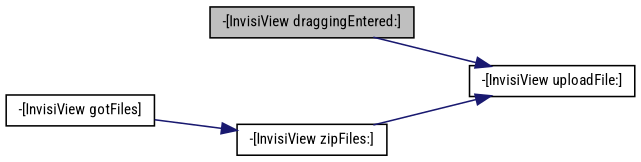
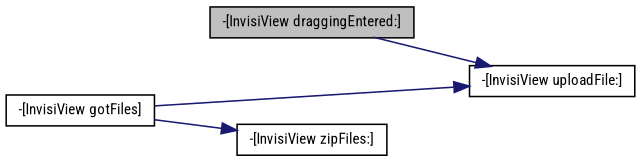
  digraph {
    fontname="Roboto Condensed"
    rankdir=LR
    node [color=black fillcolor=white fontname="Roboto Condensed" fontsize=10 shape=record style=filled]
    edge [color=midnightblue fontname="Roboto Condensed" fontsize=10 labelfontname="FreeSans.ttf" labelfontsize=10 style=solid]
    n1 [fillcolor=grey75 fontcolor=black height=0.2 label="-[InvisiView draggingEntered:]" width=0.4]
    n2 [height=0.2 label="-[InvisiView uploadFile:]" width=0.4]
    n3 [height=0.2 label="-[InvisiView gotFiles]" width=0.4]
    n4 [height=0.2 label="-[InvisiView zipFiles:]" width=0.4]
    n1 -> n2
-   n4 -> n2
+   n3 -> n2
    n3 -> n4
  }
